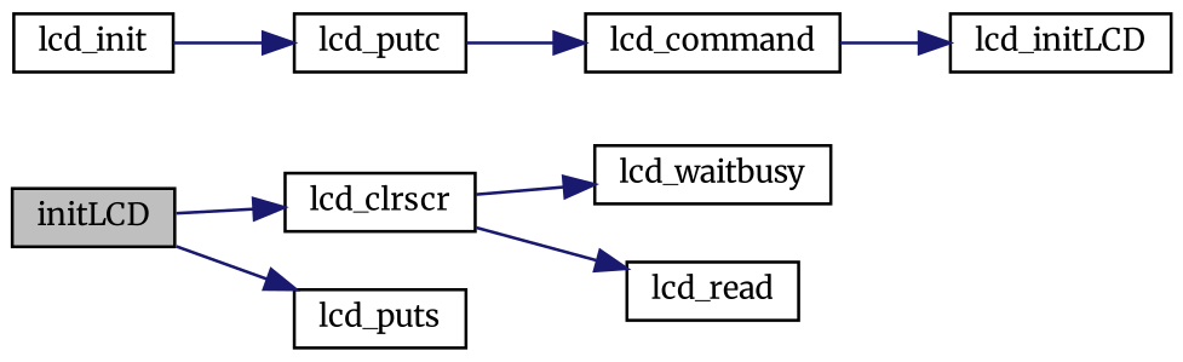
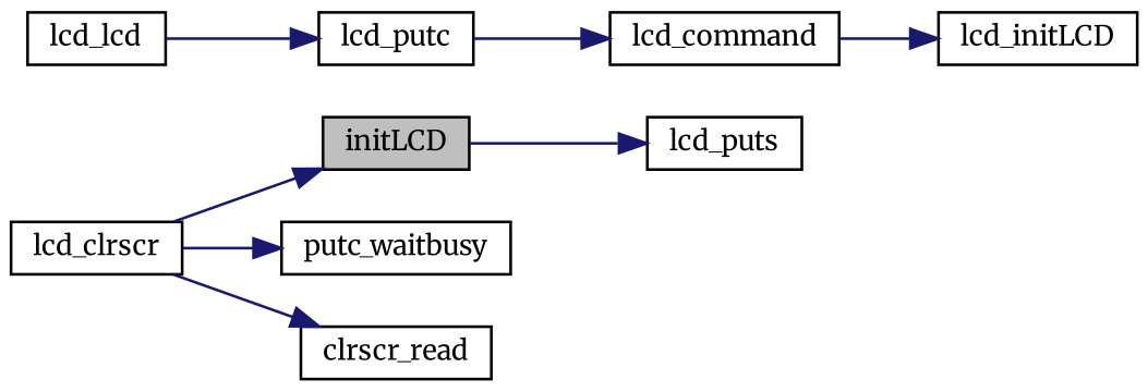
  digraph {
    fontname=Merriweather
    rankdir=LR
    node [color=black fillcolor=white fontname=Merriweather fontsize=10 shape=record style=filled]
    edge [color=midnightblue fontname=Merriweather fontsize=10 labelfontname=Helvetica labelfontsize=10 style=solid]
    n1 [fillcolor=grey75 fontcolor=black height=0.2 label=initLCD width=0.4]
    n2 [height=0.2 label=lcd_clrscr width=0.4]
    n3 [height=0.2 label=lcd_puts width=0.4]
-   n4 [height=0.2 label=lcd_waitbusy width=0.4]
-   n5 [height=0.2 label=lcd_read width=0.4]
-   n6 [height=0.2 label=lcd_init width=0.4]
+   n4 [height=0.2 label=putc_waitbusy width=0.4]
+   n5 [height=0.2 label=clrscr_read width=0.4]
+   n6 [height=0.2 label=lcd_lcd width=0.4]
    n7 [height=0.2 label=lcd_putc width=0.4]
    n8 [height=0.2 label=lcd_command width=0.4]
    n9 [height=0.2 label=lcd_initLCD width=0.4]
-   n1 -> n2
+   n2 -> n1
    n1 -> n3
    n2 -> n4
    n2 -> n5
    n6 -> n7
    n7 -> n8
    n8 -> n9
  }
